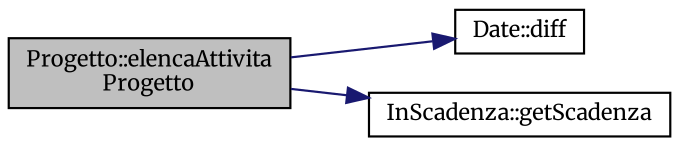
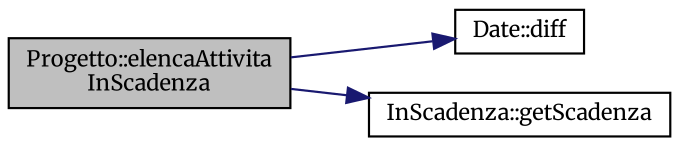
  digraph {
    fontname=Merriweather
    rankdir=LR
    node [color=black fillcolor=white fontname=Merriweather fontsize=10 shape=record style=filled]
    edge [color=midnightblue fontname=Merriweather fontsize=10 labelfontname=Helvetica labelfontsize=10 style=solid]
-   n1 [fillcolor=grey75 fontcolor=black height=0.2 label="Progetto::elencaAttivita\lProgetto" width=0.4]
+   n1 [fillcolor=grey75 fontcolor=black height=0.2 label="Progetto::elencaAttivita\lInScadenza" width=0.4]
    n2 [height=0.2 label="Date::diff" width=0.4]
    n3 [height=0.2 label="InScadenza::getScadenza" width=0.4]
    n1 -> n2
    n1 -> n3
  }
